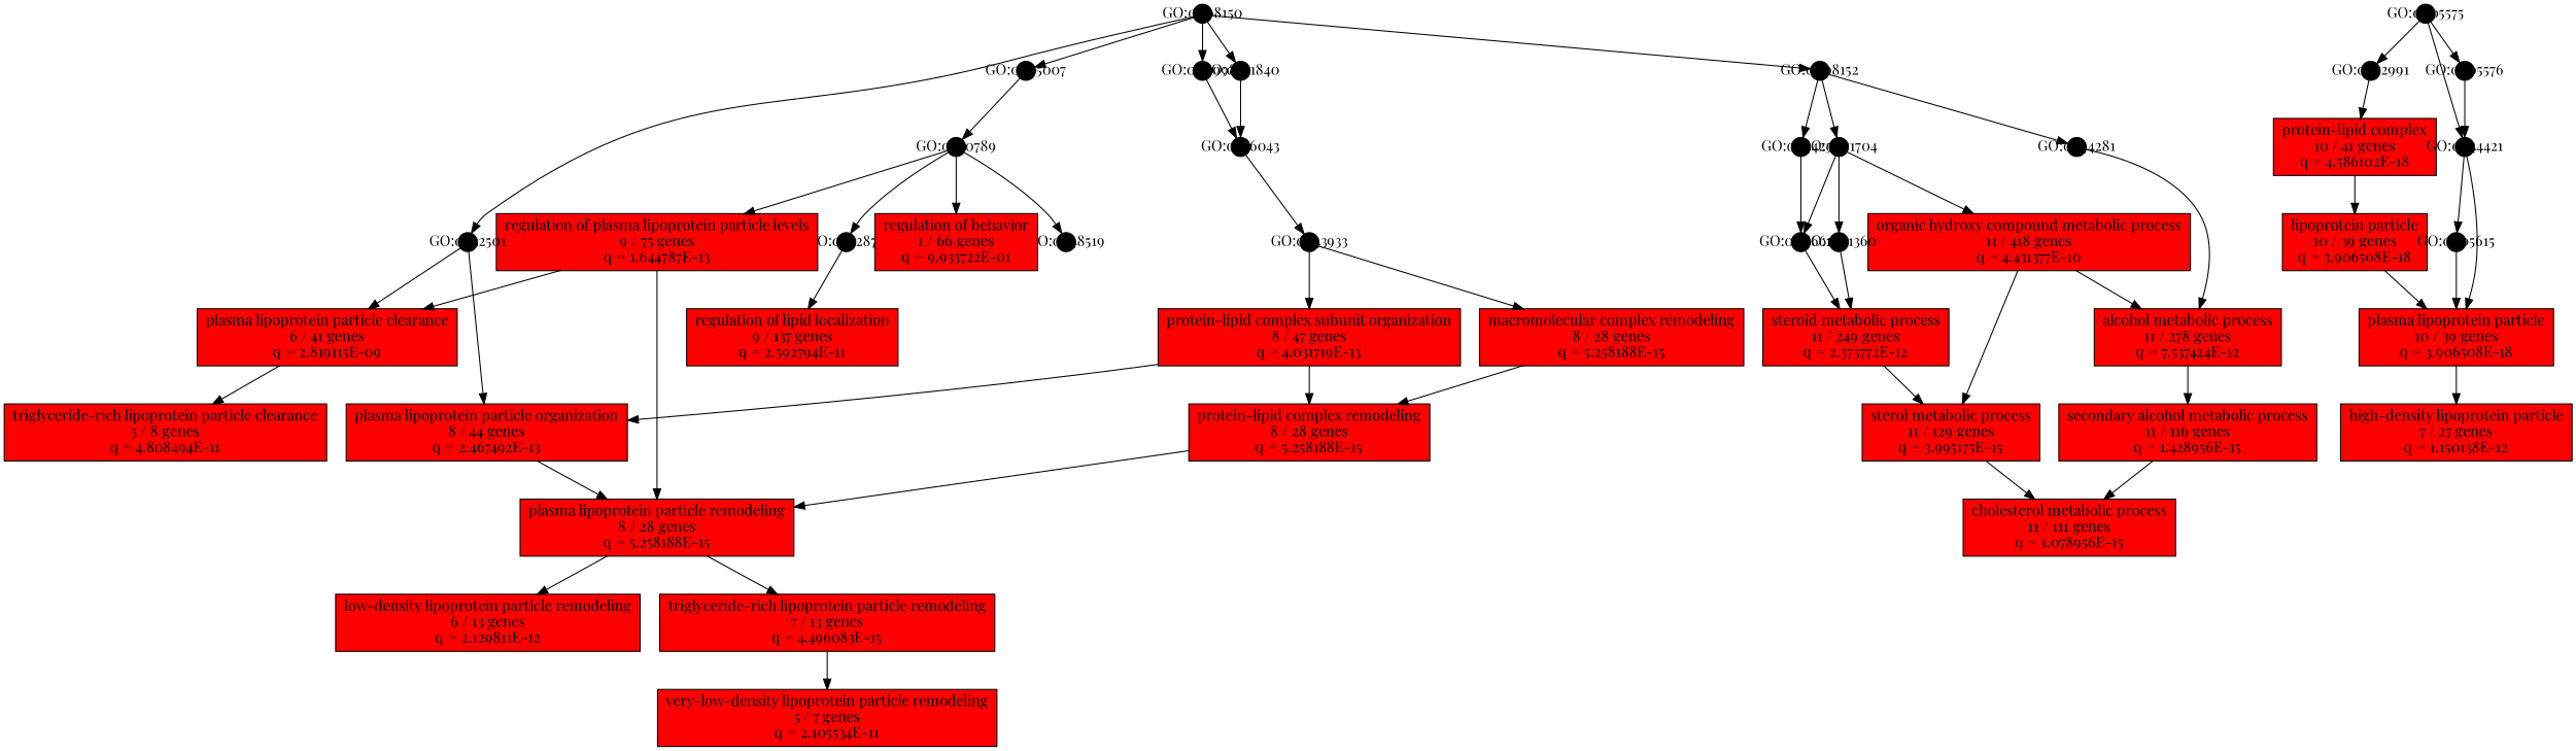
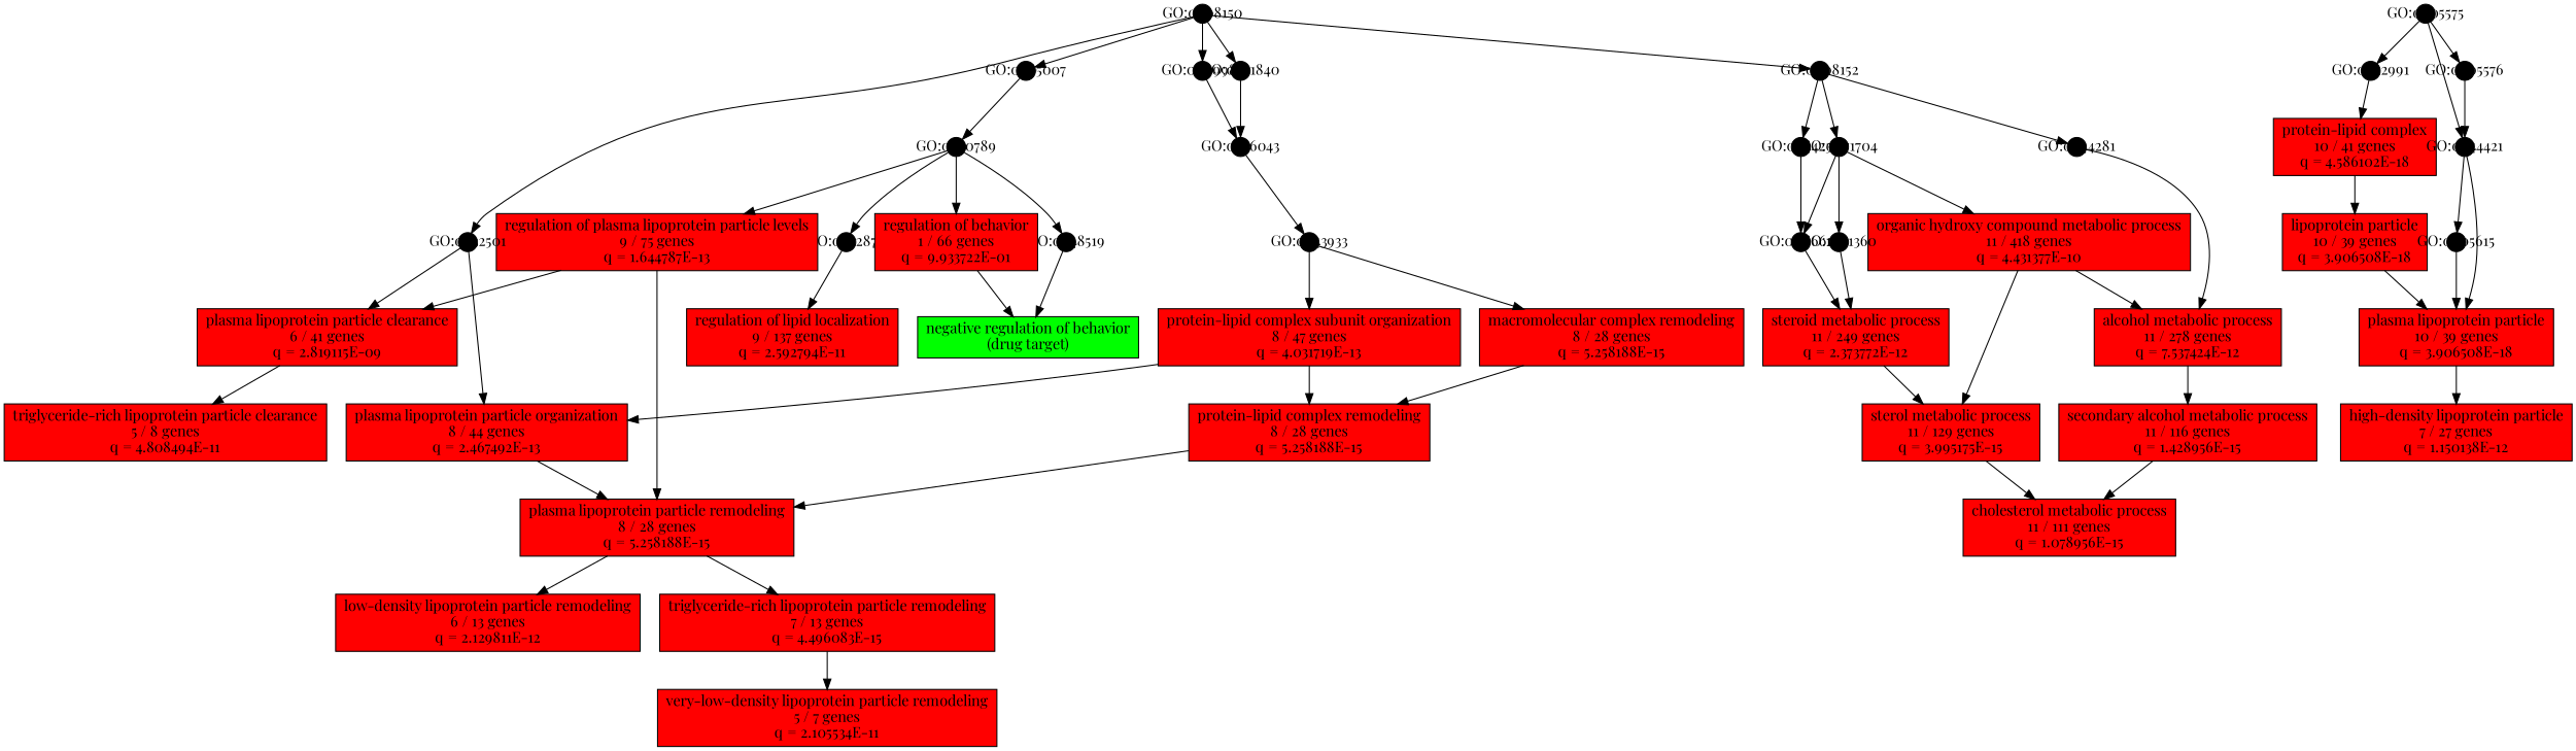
  strict digraph {
    labelloc=t
    fontname="Playfair Display"
    node [fillcolor=red shape=record style=filled fontname="Playfair Display"]
    edge [fontname="Playfair Display"]
    n1 [label="triglyceride-rich lipoprotein particle clearance\n5 / 8 genes\nq = 4.808494E-11"]
    n2 [label="plasma lipoprotein particle clearance\n6 / 41 genes\nq = 2.819115E-09"]
+   n3 [fillcolor=green label="negative regulation of behavior\n(drug target)"]
    "GO:0008152" [color=black fillcolor=black fixedsize=true height=0.25 shape=circle]
    "GO:0044238" [color=black fillcolor=black fixedsize=true height=0.25 shape=circle]
    "GO:0071704" [color=black fillcolor=black fixedsize=true height=0.25 shape=circle]
    "GO:0044281" [color=black fillcolor=black fixedsize=true height=0.25 shape=circle]
    "GO:0006629" [color=black fillcolor=black fixedsize=true height=0.25 shape=circle]
    n9 [label="organic hydroxy compound metabolic process\n11 / 418 genes\nq = 4.431377E-10"]
    "GO:1901360" [color=black fillcolor=black fixedsize=true height=0.25 shape=circle]
    n11 [label="alcohol metabolic process\n11 / 278 genes\nq = 7.537424E-12"]
    n12 [label="plasma lipoprotein particle organization\n8 / 44 genes\nq = 2.467492E-13"]
    n13 [label="plasma lipoprotein particle remodeling\n8 / 28 genes\nq = 5.258188E-15"]
    n14 [label="low-density lipoprotein particle remodeling\n6 / 13 genes\nq = 2.129811E-12"]
    n15 [label="triglyceride-rich lipoprotein particle remodeling\n7 / 13 genes\nq = 4.496083E-15"]
    n16 [label="steroid metabolic process\n11 / 249 genes\nq = 2.373772E-12"]
    "GO:0016043" [color=black fillcolor=black fixedsize=true height=0.25 shape=circle]
    "GO:0043933" [color=black fillcolor=black fixedsize=true height=0.25 shape=circle]
    n19 [label="macromolecular complex remodeling\n8 / 28 genes\nq = 5.258188E-15"]
    n20 [label="protein-lipid complex subunit organization\n8 / 47 genes\nq = 4.031719E-13"]
    "GO:0032879" [color=black fillcolor=black fixedsize=true height=0.25 shape=circle]
    n22 [label="regulation of lipid localization\n9 / 137 genes\nq = 2.592794E-11"]
    "GO:0032991" [color=black fillcolor=black fixedsize=true height=0.25 shape=circle]
    n24 [label="protein-lipid complex\n10 / 41 genes\nq = 4.586102E-18"]
    n25 [label="lipoprotein particle\n10 / 39 genes\nq = 3.906508E-18"]
    n26 [label="sterol metabolic process\n11 / 129 genes\nq = 3.995175E-15"]
    "GO:0065007" [color=black fillcolor=black fixedsize=true height=0.25 shape=circle]
    "GO:0050789" [color=black fillcolor=black fixedsize=true height=0.25 shape=circle]
    "GO:0048519" [color=black fillcolor=black fixedsize=true height=0.25 shape=circle]
    n30 [label="regulation of behavior\n1 / 66 genes\nq = 9.933722E-01"]
    n31 [label="regulation of plasma lipoprotein particle levels\n9 / 75 genes\nq = 1.644787E-13"]
    "GO:0044421" [color=black fillcolor=black fixedsize=true height=0.25 shape=circle]
    "GO:0005615" [color=black fillcolor=black fixedsize=true height=0.25 shape=circle]
    n34 [label="plasma lipoprotein particle\n10 / 39 genes\nq = 3.906508E-18"]
    n35 [label="high-density lipoprotein particle\n7 / 27 genes\nq = 1.150138E-12"]
    n36 [label="cholesterol metabolic process\n11 / 111 genes\nq = 1.078956E-15"]
    n37 [label="secondary alcohol metabolic process\n11 / 116 genes\nq = 1.428956E-15"]
    "GO:0071840" [color=black fillcolor=black fixedsize=true height=0.25 shape=circle]
    n39 [label="protein-lipid complex remodeling\n8 / 28 genes\nq = 5.258188E-15"]
    n40 [label="very-low-density lipoprotein particle remodeling\n5 / 7 genes\nq = 2.105534E-11"]
    "GO:0009987" [color=black fillcolor=black fixedsize=true height=0.25 shape=circle]
    "GO:0005575" [color=black fillcolor=black fixedsize=true height=0.25 shape=circle]
    "GO:0005576" [color=black fillcolor=black fixedsize=true height=0.25 shape=circle]
    "GO:0032501" [color=black fillcolor=black fixedsize=true height=0.25 shape=circle]
    "GO:0008150" [color=black fillcolor=black fixedsize=true height=0.25 shape=circle]
    n2 -> n1
    "GO:0008152" -> "GO:0044238"
    "GO:0008152" -> "GO:0071704"
    "GO:0008152" -> "GO:0044281"
    "GO:0044238" -> "GO:0006629"
    "GO:0071704" -> "GO:0006629"
    "GO:0071704" -> n9
    "GO:0071704" -> "GO:1901360"
    "GO:0044281" -> n11
    "GO:0006629" -> n16
    n9 -> n11
    n9 -> n26
    "GO:1901360" -> n16
    n11 -> n37
    n12 -> n13
    n13 -> n14
    n13 -> n15
    n15 -> n40
    n16 -> n26
    "GO:0016043" -> "GO:0043933"
    "GO:0043933" -> n19
    "GO:0043933" -> n20
    n19 -> n39
    n20 -> n12
    n20 -> n39
    "GO:0032879" -> n22
    "GO:0032991" -> n24
    n24 -> n25
    n25 -> n34
    n26 -> n36
    "GO:0065007" -> "GO:0050789"
    "GO:0050789" -> "GO:0032879"
    "GO:0050789" -> "GO:0048519"
    "GO:0050789" -> n30
    "GO:0050789" -> n31
+   "GO:0048519" -> n3
+   n30 -> n3
    n31 -> n2
    n31 -> n13
    "GO:0044421" -> "GO:0005615"
    "GO:0044421" -> n34
    "GO:0005615" -> n34
    n34 -> n35
    n37 -> n36
    "GO:0071840" -> "GO:0016043"
    n39 -> n13
    "GO:0009987" -> "GO:0016043"
    "GO:0005575" -> "GO:0032991"
    "GO:0005575" -> "GO:0044421"
    "GO:0005575" -> "GO:0005576"
    "GO:0005576" -> "GO:0044421"
    "GO:0032501" -> n2
    "GO:0032501" -> n12
    "GO:0008150" -> "GO:0008152"
    "GO:0008150" -> "GO:0065007"
    "GO:0008150" -> "GO:0071840"
    "GO:0008150" -> "GO:0009987"
    "GO:0008150" -> "GO:0032501"
  }
